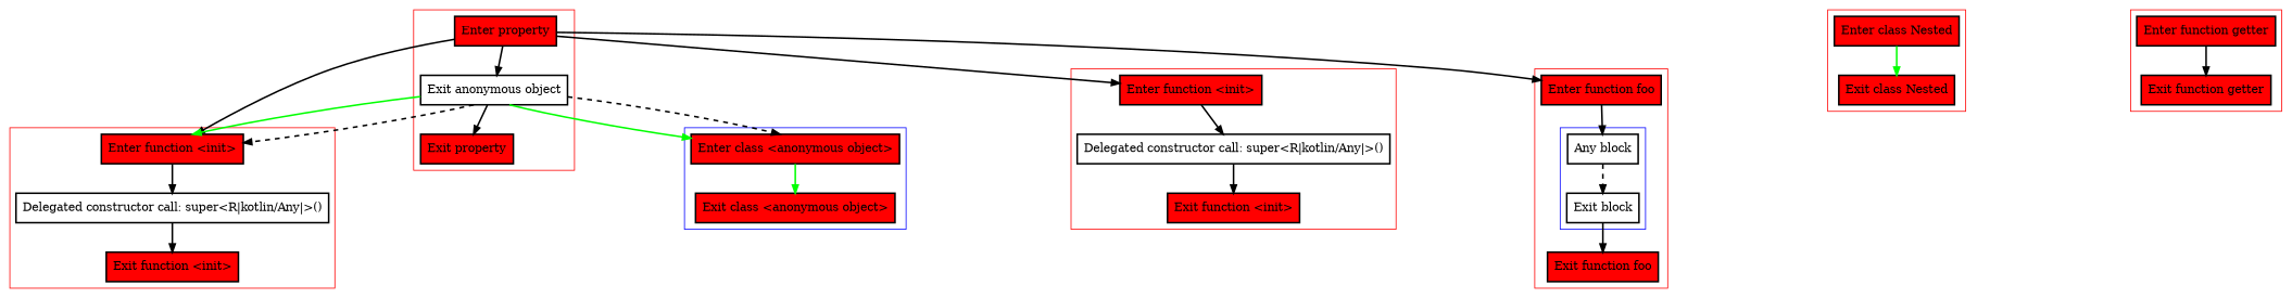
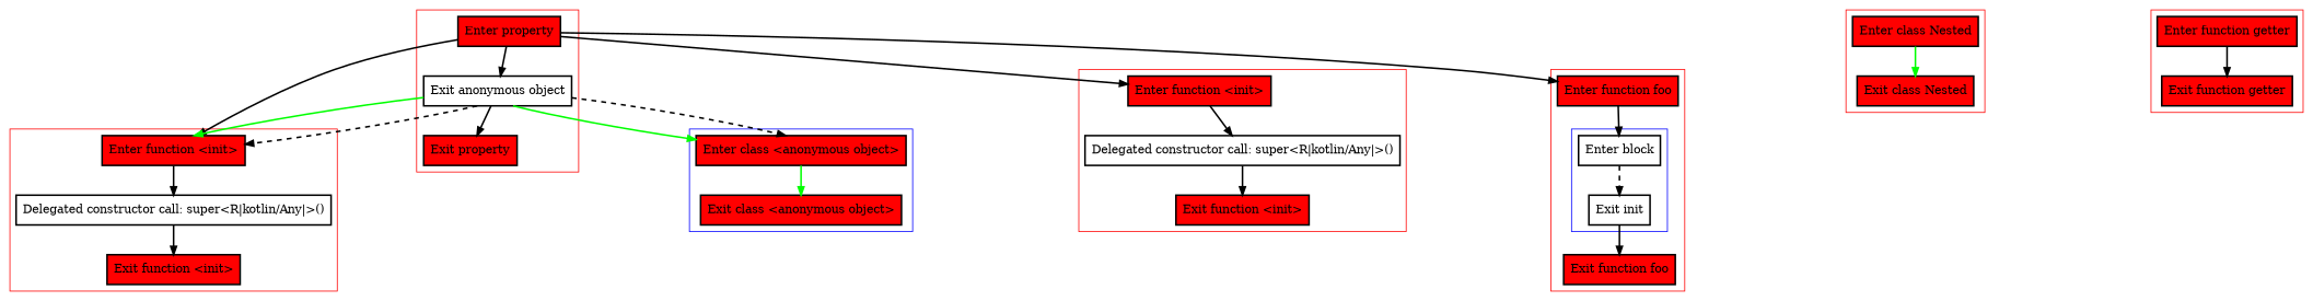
  digraph {
    nodesep=3
    node [fillcolor=red penwidth=2 shape=box style=filled]
    edge [penwidth=2]
    n1 [label="Enter function <init>"]
    n2 [label="Delegated constructor call: super<R|kotlin/Any|>()" fillcolor="" style=""]
    n3 [label="Exit function <init>"]
    n4 [label="Enter class Nested"]
    n5 [label="Exit class Nested"]
    n6 [label="Enter function <init>"]
    n7 [label="Delegated constructor call: super<R|kotlin/Any|>()" fillcolor="" style=""]
    n8 [label="Exit function <init>"]
-   n9 [label="Any block" fillcolor="" style=""]
-   n10 [label="Exit block" fillcolor="" style=""]
+   n9 [label="Enter block" fillcolor="" style=""]
+   n10 [label="Exit init" fillcolor="" style=""]
    n11 [label="Enter function foo"]
    n12 [label="Exit function foo"]
    n13 [label="Enter function getter"]
    n14 [label="Exit function getter"]
    n15 [label="Enter property"]
    n16 [label="Exit anonymous object" fillcolor="" style=""]
    n17 [label="Exit property"]
    n18 [label="Enter class <anonymous object>"]
    n19 [label="Exit class <anonymous object>"]
    subgraph cluster_1 {
      color=red
      n1
      n2
      n3
    }
    subgraph cluster_2 {
      color=red
      n4
      n5
    }
    subgraph cluster_3 {
      color=red
      n6
      n7
      n8
    }
    subgraph cluster_4 {
      color=red
      n11
      n12
      subgraph cluster_5 {
        color=blue
        n9
        n10
      }
    }
    subgraph cluster_6 {
      color=red
      n13
      n14
    }
    subgraph cluster_7 {
      color=red
      n15
      n16
      n17
    }
    subgraph cluster_8 {
      color=blue
      n18
      n19
    }
    n1 -> n2
    n2 -> n3
    n4 -> n5 [color=green]
    n6 -> n7
    n7 -> n8
    n9 -> n10 [style=dashed]
    n10 -> n12
    n11 -> n9
    n13 -> n14
    n15 -> n1
    n15 -> n6
    n15 -> n11
    n15 -> n16
    n16 -> n1 [color=green]
    n16 -> n1 [style=dashed]
    n16 -> n17
    n16 -> n18 [color=green]
    n16 -> n18 [style=dashed]
    n18 -> n19 [color=green]
  }
